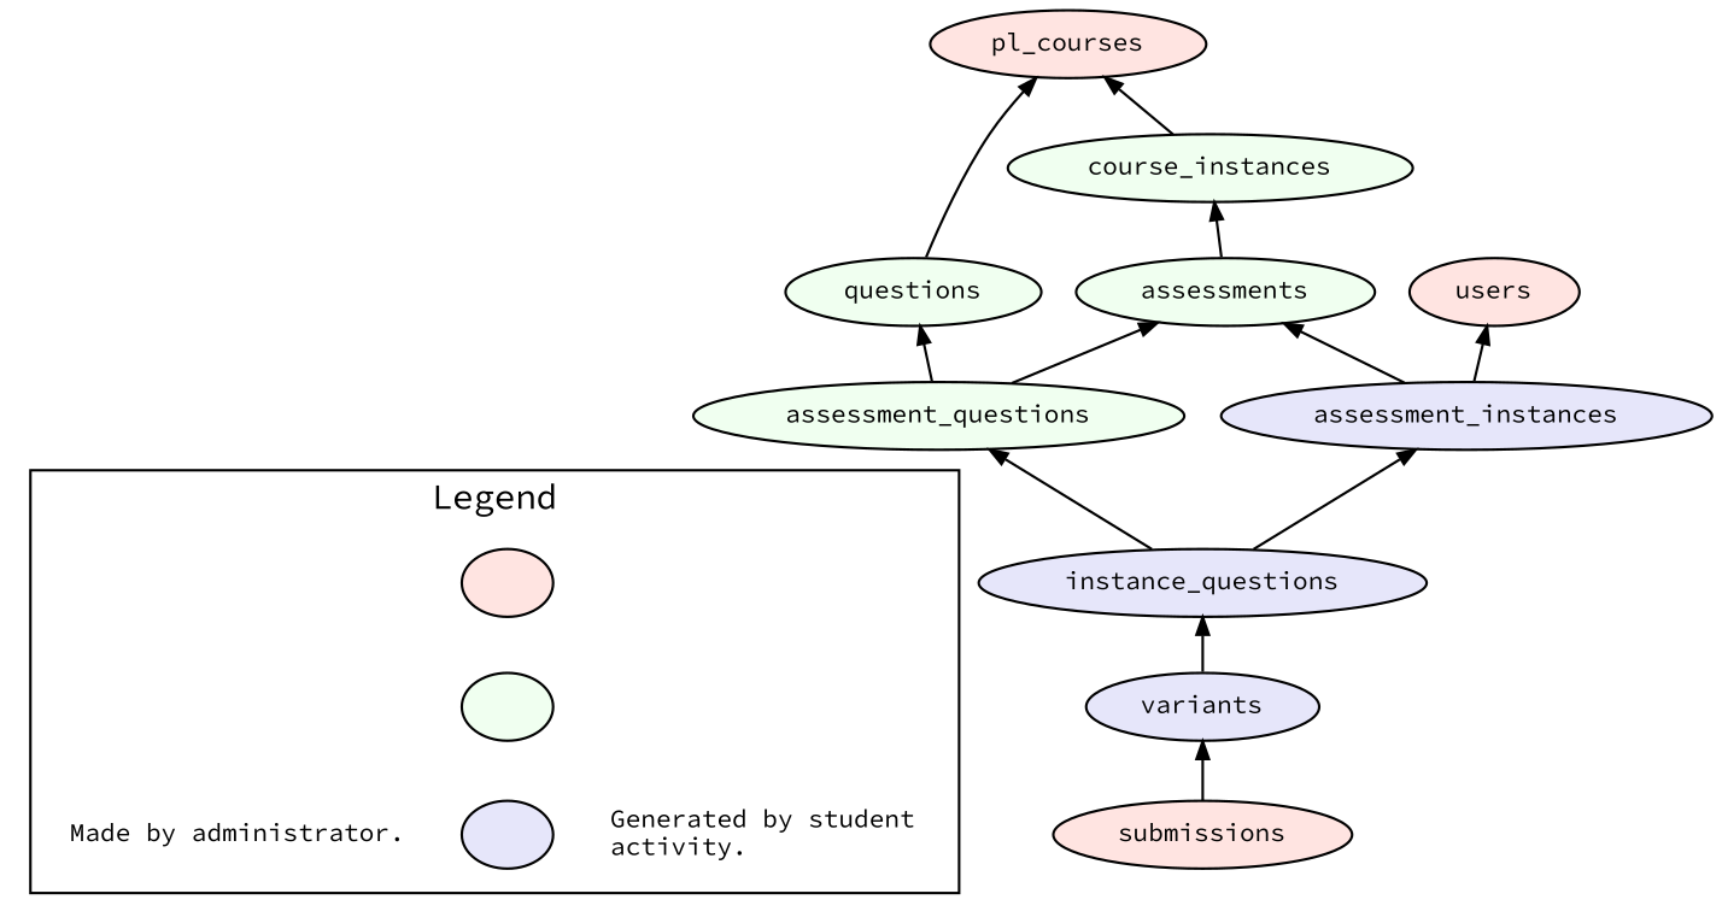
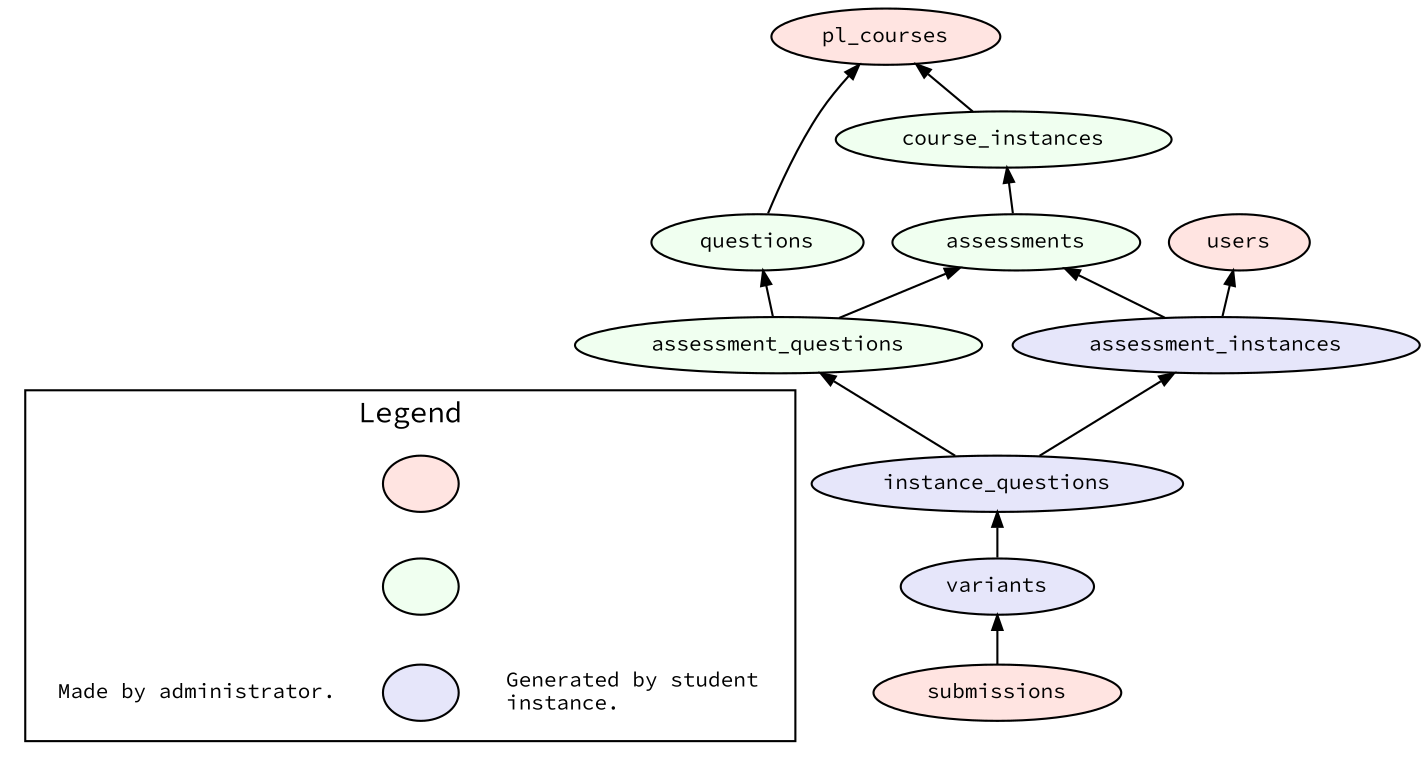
  digraph {
    fontname="Source Code Pro"
    nodesep=0.2
    rankdir=BT
    ranksep=0.3
    node [fontname="Source Code Pro" fontsize=10 style=filled fillcolor=honeydew1]
    edge [arrowsize=0.7 fontname="Source Code Pro" fontsize=10]
-   n1 [height=0.3 label="Generated by student\lactivity.\l" shape=plaintext style=solid width=0.5 fillcolor=""]
+   n1 [height=0.3 label="Generated by student\linstance.\l" shape=plaintext style=solid width=0.5 fillcolor=""]
    n2 [fillcolor=lavender height=0.3 label=" " width=0.5]
    n3 [height=0.3 label=" " width=0.5]
    n4 [height=0.3 label="Made by administrator.\l" shape=plaintext style=solid width=0.5 fillcolor=""]
    n5 [fillcolor=mistyrose1 height=0.3 label=" " width=0.5]
    users [fillcolor=mistyrose1 height=0.3 width=0.5]
    pl_courses [fillcolor=mistyrose1 height=0.3 width=0.5]
    course_instances [height=0.3 width=0.5]
    questions [height=0.3 width=0.5]
    assessments [height=0.3 width=0.5]
    assessment_questions [height=0.3 width=0.5]
    assessment_instances [fillcolor=lavender height=0.3 width=0.5]
    instance_questions [fillcolor=lavender height=0.3 width=0.5]
    variants [fillcolor=lavender height=0.3 width=0.5]
    submissions [fillcolor=mistyrose1 height=0.3 width=0.5]
    subgraph cluster_1 {
      label=Legend
      labelloc=b
      n1
      n2
      n3
      n4
      n5
    }
    n2 -> n3 [style=invis]
    n3 -> n5 [style=invis]
    course_instances -> pl_courses
    questions -> pl_courses
    assessments -> course_instances
    assessment_questions -> questions
    assessment_questions -> assessments
    assessment_instances -> users
    assessment_instances -> assessments
    instance_questions -> assessment_questions
    instance_questions -> assessment_instances
    variants -> instance_questions
    submissions -> variants
  }
